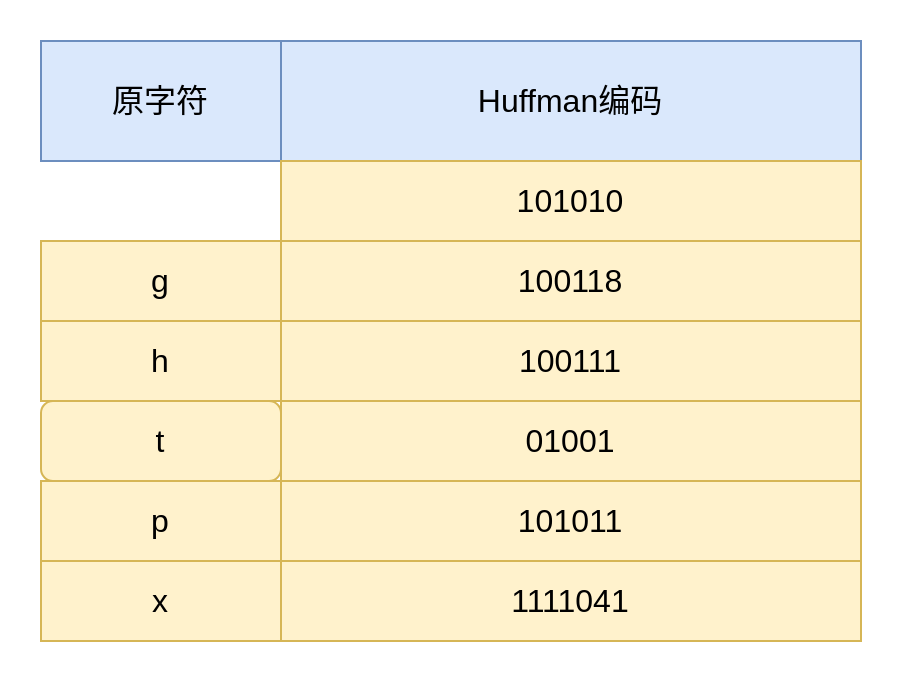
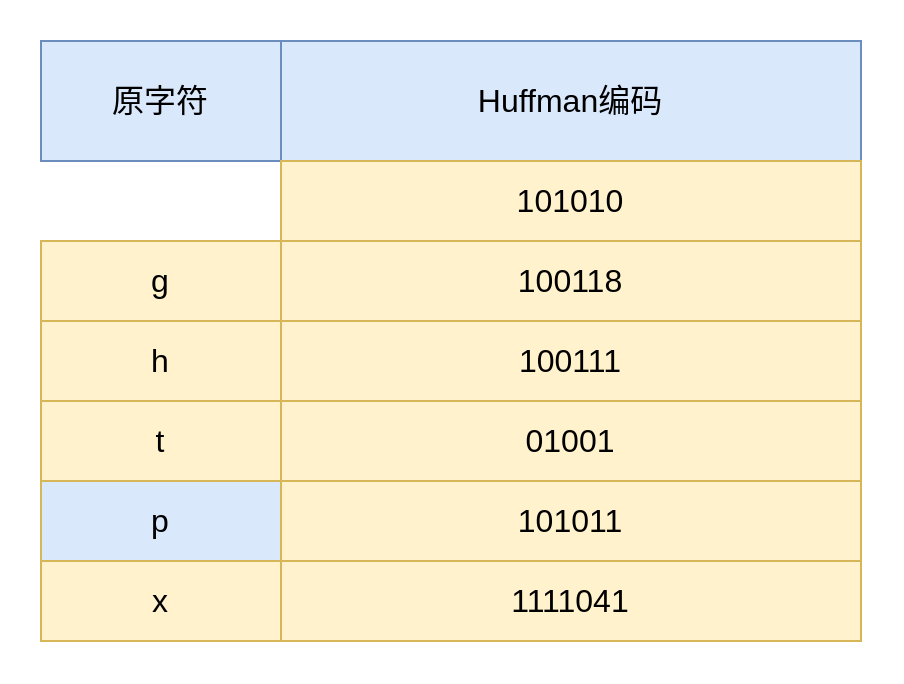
  <mxCell id="0" />
  <mxCell id="1" parent="0" />
  <mxCell id="2" value="原字符" style="rounded=0;whiteSpace=wrap;html=1;fontSize=16;fillColor=#dae8fc;strokeColor=#6c8ebf;" vertex="1" parent="1"><mxGeometry x="20" y="20" width="120" height="60" as="geometry" /></mxCell>
  <mxCell id="3" value="Huffman编码" style="rounded=0;whiteSpace=wrap;fontSize=16;html=1;fillColor=#dae8fc;strokeColor=#6c8ebf;" vertex="1" parent="1"><mxGeometry x="140" y="20" width="290" height="60" as="geometry" /></mxCell>
  <mxCell id="4" value="g" style="rounded=0;whiteSpace=wrap;html=1;fontSize=16;fillColor=#fff2cc;strokeColor=#d6b656;" vertex="1" parent="1"><mxGeometry x="20" y="120" width="120" height="40" as="geometry" /></mxCell>
  <mxCell id="5" value="h" style="rounded=0;whiteSpace=wrap;html=1;fontSize=16;fillColor=#fff2cc;strokeColor=#d6b656;" vertex="1" parent="1"><mxGeometry x="20" y="160" width="120" height="40" as="geometry" /></mxCell>
- <mxCell id="6" value="t" style="whiteSpace=wrap;html=1;fontSize=16;fillColor=#fff2cc;strokeColor=#d6b656;rounded=1;" vertex="1" parent="1"><mxGeometry x="20" y="200" width="120" height="40" as="geometry" /></mxCell>
- <mxCell id="7" value="p" style="rounded=0;whiteSpace=wrap;html=1;fontSize=16;fillColor=#fff2cc;strokeColor=#d6b656;" vertex="1" parent="1"><mxGeometry x="20" y="240" width="120" height="40" as="geometry" /></mxCell>
+ <mxCell id="6" value="t" style="rounded=0;whiteSpace=wrap;html=1;fontSize=16;fillColor=#fff2cc;strokeColor=#d6b656;" vertex="1" parent="1"><mxGeometry x="20" y="200" width="120" height="40" as="geometry" /></mxCell>
+ <mxCell id="7" value="p" style="rounded=0;whiteSpace=wrap;html=1;fontSize=16;fillColor=#dae8fc;strokeColor=#d6b656;" vertex="1" parent="1"><mxGeometry x="20" y="240" width="120" height="40" as="geometry" /></mxCell>
  <mxCell id="8" value="x" style="rounded=0;whiteSpace=wrap;html=1;fontSize=16;fillColor=#fff2cc;strokeColor=#d6b656;" vertex="1" parent="1"><mxGeometry x="20" y="280" width="120" height="40" as="geometry" /></mxCell>
  <mxCell id="9" value="101010" style="rounded=0;whiteSpace=wrap;fontSize=16;html=1;fillColor=#fff2cc;strokeColor=#d6b656;" vertex="1" parent="1"><mxGeometry x="140" y="80" width="290" height="40" as="geometry" /></mxCell>
  <mxCell id="10" value="100118" style="rounded=0;whiteSpace=wrap;fontSize=16;html=1;fillColor=#fff2cc;strokeColor=#d6b656;" vertex="1" parent="1"><mxGeometry x="140" y="120" width="290" height="40" as="geometry" /></mxCell>
  <mxCell id="11" value="100111" style="rounded=0;whiteSpace=wrap;fontSize=16;html=1;fillColor=#fff2cc;strokeColor=#d6b656;" vertex="1" parent="1"><mxGeometry x="140" y="160" width="290" height="40" as="geometry" /></mxCell>
  <mxCell id="12" value="01001" style="rounded=0;whiteSpace=wrap;fontSize=16;html=1;fillColor=#fff2cc;strokeColor=#d6b656;" vertex="1" parent="1"><mxGeometry x="140" y="200" width="290" height="40" as="geometry" /></mxCell>
  <mxCell id="13" value="1111041" style="rounded=0;whiteSpace=wrap;fontSize=16;html=1;fillColor=#fff2cc;strokeColor=#d6b656;" vertex="1" parent="1"><mxGeometry x="140" y="280" width="290" height="40" as="geometry" /></mxCell>
  <mxCell id="14" value="101011" style="rounded=0;whiteSpace=wrap;fontSize=16;html=1;fillColor=#fff2cc;strokeColor=#d6b656;" vertex="1" parent="1"><mxGeometry x="140" y="240" width="290" height="40" as="geometry" /></mxCell>
